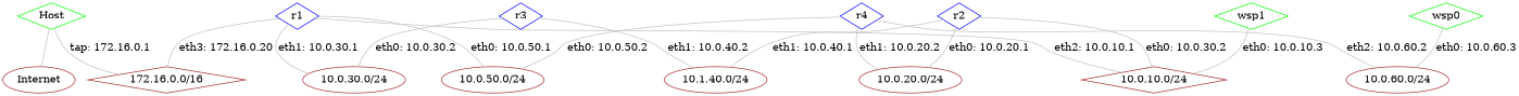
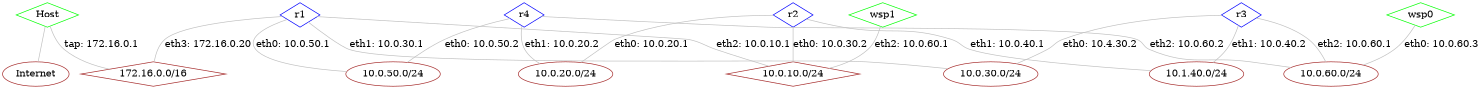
  graph {
    node [color=brown shape=diamond]
    edge [color=gray]
    Host [color=green]
    n2 [label="172.16.0.0/16"]
    n3 [label=Internet shape=ellipse]
    r1 [color=blue]
    n5 [label="10.0.50.0/24" shape=ellipse]
    n6 [label="10.0.10.0/24"]
    n7 [label="10.0.30.0/24" shape=ellipse]
    r2 [color=blue]
    n9 [label="10.0.20.0/24" shape=ellipse]
    n10 [label="10.1.40.0/24" shape=ellipse]
    r3 [color=blue]
    n12 [label="10.0.60.0/24" shape=ellipse]
    r4 [color=blue]
    wsp1 [color=green]
    n15 [color=green label=wsp0]
    Host -- n2 [label="tap: 172.16.0.1"]
    Host -- n3
    r1 -- n2 [label="eth3: 172.16.0.20"]
    r1 -- n5 [label="eth0: 10.0.50.1"]
    r1 -- n6 [label="eth2: 10.0.10.1"]
    r1 -- n7 [label="eth1: 10.0.30.1"]
    r2 -- n6 [label="eth0: 10.0.30.2"]
    r2 -- n9 [label="eth0: 10.0.20.1"]
    r2 -- n10 [label="eth1: 10.0.40.1"]
-   r3 -- n7 [label="eth0: 10.0.30.2"]
+   r3 -- n7 [label="eth0: 10.4.30.2"]
    r3 -- n10 [label="eth1: 10.0.40.2"]
+   r3 -- n12 [label="eth2: 10.0.60.1"]
    r4 -- n5 [label="eth0: 10.0.50.2"]
    r4 -- n9 [label="eth1: 10.0.20.2"]
    r4 -- n12 [label="eth2: 10.0.60.2"]
-   wsp1 -- n6 [label="eth0: 10.0.10.3"]
+   wsp1 -- n6 [label="eth2: 10.0.60.1"]
    n15 -- n12 [label="eth0: 10.0.60.3"]
  }
